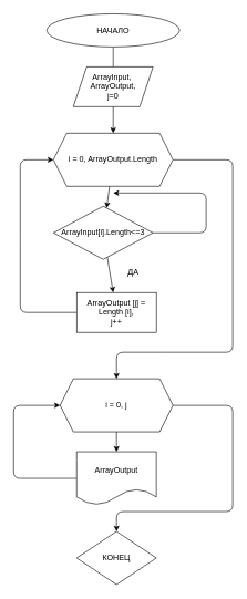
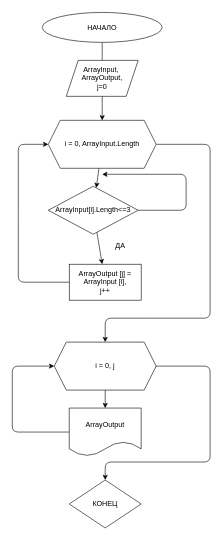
  <mxCell id="0" />
  <mxCell id="1" parent="0" />
  <mxCell id="2" value="" style="edgeStyle=none;html=1;endArrow=none;" edge="1" parent="1" source="3" target="5"><mxGeometry relative="1" as="geometry" /></mxCell>
  <mxCell id="3" value="НАЧАЛО" style="ellipse;whiteSpace=wrap;html=1;" parent="1" vertex="1"><mxGeometry x="70" y="20" width="200" height="50" as="geometry" /></mxCell>
  <mxCell id="4" value="" style="edgeStyle=none;html=1;" edge="1" parent="1" source="5" target="8"><mxGeometry relative="1" as="geometry" /></mxCell>
  <mxCell id="5" value="ArrayInput,&amp;nbsp;&lt;br&gt;ArrayOutput,&lt;br&gt;j=0" style="shape=parallelogram;perimeter=parallelogramPerimeter;whiteSpace=wrap;html=1;fixedSize=1;" parent="1" vertex="1"><mxGeometry x="110" y="100" width="120" height="60" as="geometry" /></mxCell>
  <mxCell id="6" value="" style="edgeStyle=none;html=1;" edge="1" parent="1" source="8" target="11"><mxGeometry relative="1" as="geometry" /></mxCell>
  <mxCell id="7" style="edgeStyle=none;html=1;entryX=0.5;entryY=0;entryDx=0;entryDy=0;" edge="1" parent="1" source="8" target="19"><mxGeometry relative="1" as="geometry"><mxPoint x="410" y="240" as="targetPoint" /><Array as="points"><mxPoint x="350" y="240" /><mxPoint x="350" y="530" /><mxPoint x="250" y="530" /><mxPoint x="175" y="530" /></Array></mxGeometry></mxCell>
- <mxCell id="8" value="i = 0, ArrayOutput.Length" style="shape=hexagon;perimeter=hexagonPerimeter2;whiteSpace=wrap;html=1;fixedSize=1;" parent="1" vertex="1"><mxGeometry x="80" y="200" width="180" height="80" as="geometry" /></mxCell>
+ <mxCell id="8" value="i = 0, ArrayInput.Length" style="shape=hexagon;perimeter=hexagonPerimeter2;whiteSpace=wrap;html=1;fixedSize=1;" parent="1" vertex="1"><mxGeometry x="80" y="200" width="180" height="80" as="geometry" /></mxCell>
  <mxCell id="9" value="" style="edgeStyle=none;html=1;" edge="1" parent="1" source="11" target="13"><mxGeometry relative="1" as="geometry" /></mxCell>
  <mxCell id="10" value="" style="edgeStyle=none;html=1;" edge="1" parent="1" source="11"><mxGeometry relative="1" as="geometry"><mxPoint x="170" y="290" as="targetPoint" /><Array as="points"><mxPoint x="310" y="350" /><mxPoint x="310" y="290" /></Array></mxGeometry></mxCell>
  <mxCell id="11" value="ArrayInput[i].Length&amp;lt;=3" style="rhombus;whiteSpace=wrap;html=1;" vertex="1" parent="1"><mxGeometry x="80" y="310" width="150" height="80" as="geometry" /></mxCell>
  <mxCell id="12" style="edgeStyle=none;html=1;entryX=0;entryY=0.5;entryDx=0;entryDy=0;" edge="1" parent="1" source="13" target="8"><mxGeometry relative="1" as="geometry"><Array as="points"><mxPoint x="30" y="470" /><mxPoint x="30" y="360" /><mxPoint x="30" y="240" /></Array></mxGeometry></mxCell>
- <mxCell id="13" value="ArrayOutput [j] = Length [i],&lt;br&gt;j++" style="whiteSpace=wrap;html=1;" vertex="1" parent="1"><mxGeometry x="115" y="440" width="120" height="60" as="geometry" /></mxCell>
+ <mxCell id="13" value="ArrayOutput [j] = ArrayInput [i],&lt;br&gt;j++" style="whiteSpace=wrap;html=1;" vertex="1" parent="1"><mxGeometry x="115" y="440" width="120" height="60" as="geometry" /></mxCell>
  <mxCell id="14" value="ДА" style="text;html=1;align=center;verticalAlign=middle;resizable=0;points=[];autosize=1;strokeColor=none;fillColor=none;" vertex="1" parent="1"><mxGeometry x="185" y="400" width="30" height="20" as="geometry" /></mxCell>
  <mxCell id="15" style="edgeStyle=none;html=1;entryX=0;entryY=0.5;entryDx=0;entryDy=0;" edge="1" parent="1" source="16" target="19"><mxGeometry relative="1" as="geometry"><Array as="points"><mxPoint x="20" y="720" /><mxPoint x="20" y="610" /></Array></mxGeometry></mxCell>
  <mxCell id="16" value="ArrayOutput" style="shape=document;whiteSpace=wrap;html=1;boundedLbl=1;" vertex="1" parent="1"><mxGeometry x="115" y="680" width="120" height="80" as="geometry" /></mxCell>
  <mxCell id="17" value="" style="edgeStyle=none;html=1;" edge="1" parent="1" source="19" target="16"><mxGeometry relative="1" as="geometry" /></mxCell>
  <mxCell id="18" style="edgeStyle=none;html=1;exitX=1;exitY=0.5;exitDx=0;exitDy=0;entryX=0.5;entryY=0;entryDx=0;entryDy=0;" edge="1" parent="1" source="19" target="20"><mxGeometry relative="1" as="geometry"><Array as="points"><mxPoint x="350" y="610" /><mxPoint x="350" y="770" /><mxPoint x="175" y="770" /></Array></mxGeometry></mxCell>
  <mxCell id="19" value="i = 0, j" style="shape=hexagon;perimeter=hexagonPerimeter2;whiteSpace=wrap;html=1;fixedSize=1;" vertex="1" parent="1"><mxGeometry x="90" y="570" width="170" height="80" as="geometry" /></mxCell>
  <mxCell id="20" value="КОНЕЦ" style="rhombus;whiteSpace=wrap;html=1;" vertex="1" parent="1"><mxGeometry x="115" y="800" width="120" height="80" as="geometry" /></mxCell>
